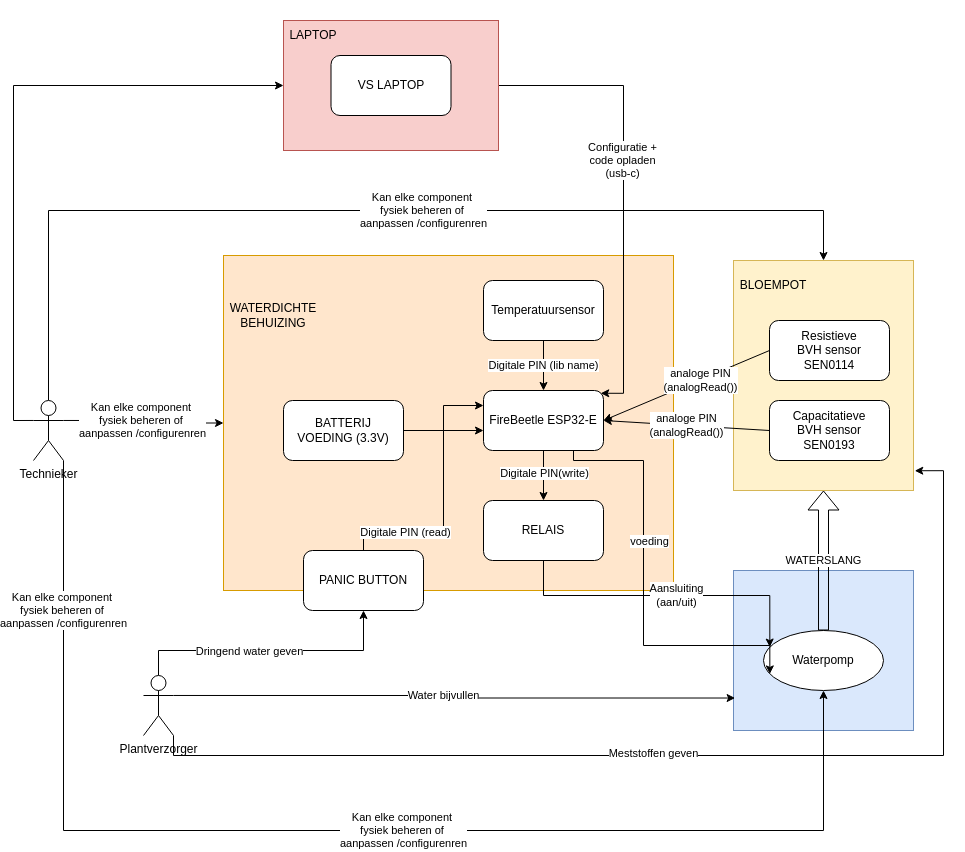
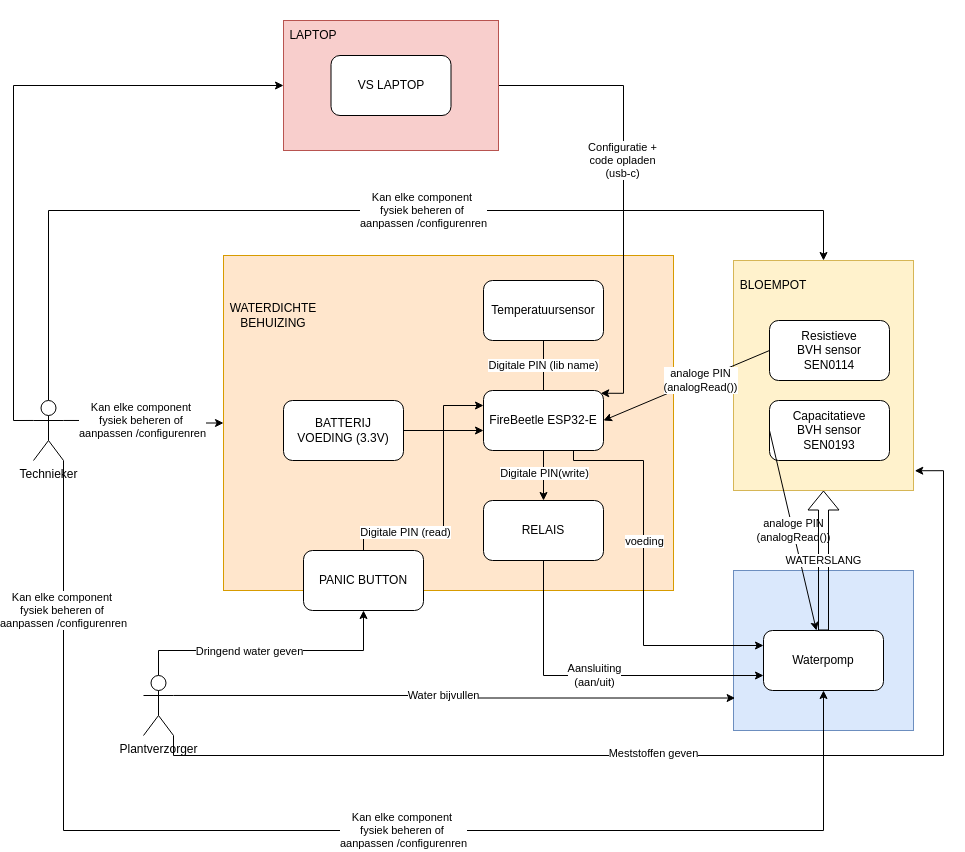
  <mxCell id="0" />
  <mxCell id="1" parent="0" />
  <mxCell id="2" value="" style="rounded=0;whiteSpace=wrap;html=1;fillColor=#dae8fc;strokeColor=#6c8ebf;" vertex="1" parent="1"><mxGeometry x="720" y="570" width="180" height="160" as="geometry" /></mxCell>
  <mxCell id="3" value="" style="rounded=0;whiteSpace=wrap;html=1;fillColor=#ffe6cc;strokeColor=#d79b00;" vertex="1" parent="1"><mxGeometry x="210" y="255" width="450" height="335" as="geometry" /></mxCell>
  <mxCell id="4" value="&lt;div&gt;BATTERIJ&lt;/div&gt;VOEDING (3.3V)" style="rounded=1;whiteSpace=wrap;html=1;" vertex="1" parent="1"><mxGeometry x="270" y="400" width="120" height="60" as="geometry" /></mxCell>
  <mxCell id="5" style="edgeStyle=orthogonalEdgeStyle;rounded=0;orthogonalLoop=1;jettySize=auto;html=1;exitX=0.5;exitY=1;exitDx=0;exitDy=0;entryX=0.5;entryY=0;entryDx=0;entryDy=0;" edge="1" parent="1" source="9" target="25"><mxGeometry relative="1" as="geometry" /></mxCell>
  <mxCell id="6" value="Digitale PIN(write)" style="edgeLabel;html=1;align=center;verticalAlign=middle;resizable=0;points=[];" vertex="1" connectable="0" parent="5"><mxGeometry x="-0.115" relative="1" as="geometry"><mxPoint as="offset" /></mxGeometry></mxCell>
  <mxCell id="7" style="edgeStyle=orthogonalEdgeStyle;rounded=0;orthogonalLoop=1;jettySize=auto;html=1;exitX=0.75;exitY=1;exitDx=0;exitDy=0;entryX=0;entryY=0.25;entryDx=0;entryDy=0;" edge="1" parent="1" source="9" target="21"><mxGeometry relative="1" as="geometry"><mxPoint x="610" y="450" as="sourcePoint" /><mxPoint x="770" y="645" as="targetPoint" /><Array as="points"><mxPoint x="560" y="460" /><mxPoint x="630" y="460" /><mxPoint x="630" y="645" /></Array></mxGeometry></mxCell>
  <mxCell id="8" value="voeding" style="edgeLabel;html=1;align=center;verticalAlign=middle;resizable=0;points=[];" vertex="1" connectable="0" parent="7"><mxGeometry x="0.416" y="2" relative="1" as="geometry"><mxPoint x="-8" y="-103" as="offset" /></mxGeometry></mxCell>
  <mxCell id="9" value="FireBeetle ESP32&lt;span style=&quot;background-color: transparent; color: light-dark(rgb(0, 0, 0), rgb(255, 255, 255));&quot;&gt;-E&lt;/span&gt;" style="rounded=1;whiteSpace=wrap;html=1;" vertex="1" parent="1"><mxGeometry x="470" y="390" width="120" height="60" as="geometry" /></mxCell>
  <mxCell id="10" value="Temperatuursensor" style="rounded=1;whiteSpace=wrap;html=1;" vertex="1" parent="1"><mxGeometry x="470" y="280" width="120" height="60" as="geometry" /></mxCell>
  <mxCell id="11" value="" style="rounded=0;whiteSpace=wrap;html=1;fillColor=#fff2cc;strokeColor=#d6b656;" vertex="1" parent="1"><mxGeometry x="720" y="260" width="180" height="230" as="geometry" /></mxCell>
  <mxCell id="12" value="BLOEMPOT" style="text;html=1;align=center;verticalAlign=middle;whiteSpace=wrap;rounded=0;" vertex="1" parent="1"><mxGeometry x="730" y="270" width="60" height="30" as="geometry" /></mxCell>
  <mxCell id="13" value="Resistieve BVH&amp;nbsp;&lt;span style=&quot;background-color: transparent; color: light-dark(rgb(0, 0, 0), rgb(255, 255, 255));&quot;&gt;sensor&lt;/span&gt;&lt;div&gt;&lt;span style=&quot;background-color: transparent; color: light-dark(rgb(0, 0, 0), rgb(255, 255, 255));&quot;&gt;SEN0114&lt;/span&gt;&lt;/div&gt;" style="rounded=1;whiteSpace=wrap;html=1;" vertex="1" parent="1"><mxGeometry x="756" y="320" width="120" height="60" as="geometry" /></mxCell>
  <mxCell id="14" value="Capacitatieve BVH&amp;nbsp;&lt;span style=&quot;background-color: transparent; color: light-dark(rgb(0, 0, 0), rgb(255, 255, 255));&quot;&gt;sensor&lt;/span&gt;&lt;div&gt;&lt;span style=&quot;background-color: transparent;&quot;&gt;SEN0193&lt;/span&gt;&lt;/div&gt;" style="rounded=1;whiteSpace=wrap;html=1;" vertex="1" parent="1"><mxGeometry x="756" y="400" width="120" height="60" as="geometry" /></mxCell>
  <mxCell id="15" value="" style="endArrow=classic;html=1;rounded=0;exitX=1;exitY=0.5;exitDx=0;exitDy=0;entryX=0;entryY=0.5;entryDx=0;entryDy=0;" edge="1" parent="1" source="4"><mxGeometry width="50" height="50" relative="1" as="geometry"><mxPoint x="680" y="440" as="sourcePoint" /><mxPoint x="470" y="430" as="targetPoint" /></mxGeometry></mxCell>
- <mxCell id="16" value="Digitale PIN (lib name)" style="endArrow=classic;html=1;rounded=0;exitX=0.5;exitY=1;exitDx=0;exitDy=0;entryX=0.5;entryY=0;entryDx=0;entryDy=0;" edge="1" parent="1" source="10" target="9"><mxGeometry width="50" height="50" relative="1" as="geometry"><mxPoint x="400" y="430" as="sourcePoint" /><mxPoint x="480" y="430" as="targetPoint" /></mxGeometry></mxCell>
- <mxCell id="17" value="analoge PIN&lt;div&gt;(analogRead())&lt;/div&gt;" style="endArrow=classic;html=1;rounded=0;exitX=0;exitY=0.5;exitDx=0;exitDy=0;entryX=1;entryY=0.5;entryDx=0;entryDy=0;" edge="1" parent="1" source="14" target="9"><mxGeometry width="50" height="50" relative="1" as="geometry"><mxPoint x="410" y="440" as="sourcePoint" /><mxPoint x="700" y="460" as="targetPoint" /></mxGeometry></mxCell>
+ <mxCell id="16" value="Digitale PIN (lib name)" style="endArrow=none;html=1;rounded=0;exitX=0.5;exitY=1;exitDx=0;exitDy=0;entryX=0.5;entryY=0;entryDx=0;entryDy=0;" edge="1" parent="1" source="10" target="9"><mxGeometry width="50" height="50" relative="1" as="geometry"><mxPoint x="400" y="430" as="sourcePoint" /><mxPoint x="480" y="430" as="targetPoint" /></mxGeometry></mxCell>
+ <mxCell id="17" value="analoge PIN&lt;div&gt;(analogRead())&lt;/div&gt;" style="endArrow=classic;html=1;rounded=0;exitX=0;exitY=0.5;exitDx=0;exitDy=0;" edge="1" parent="1" source="14" target="21"><mxGeometry width="50" height="50" relative="1" as="geometry"><mxPoint x="410" y="440" as="sourcePoint" /><mxPoint x="700" y="460" as="targetPoint" /></mxGeometry></mxCell>
  <mxCell id="18" value="" style="endArrow=classic;html=1;rounded=0;entryX=1;entryY=0.5;entryDx=0;entryDy=0;exitX=0;exitY=0.5;exitDx=0;exitDy=0;" edge="1" parent="1" source="13" target="9"><mxGeometry width="50" height="50" relative="1" as="geometry"><mxPoint x="690" y="330" as="sourcePoint" /><mxPoint x="500" y="450" as="targetPoint" /></mxGeometry></mxCell>
  <mxCell id="19" value="analoge PIN&lt;div&gt;(analogRead())&lt;/div&gt;" style="edgeLabel;html=1;align=center;verticalAlign=middle;resizable=0;points=[];" vertex="1" connectable="0" parent="18"><mxGeometry x="-0.17" relative="1" as="geometry"><mxPoint as="offset" /></mxGeometry></mxCell>
  <mxCell id="20" value="WATERDICHTE&lt;div&gt;BEHUIZING&lt;/div&gt;" style="text;html=1;align=center;verticalAlign=middle;whiteSpace=wrap;rounded=0;" vertex="1" parent="1"><mxGeometry x="230" y="300" width="60" height="30" as="geometry" /></mxCell>
- <mxCell id="21" value="Waterpomp" style="ellipse;whiteSpace=wrap;html=1;" vertex="1" parent="1"><mxGeometry x="750" y="630" width="120" height="60" as="geometry" /></mxCell>
+ <mxCell id="21" value="Waterpomp" style="rounded=1;whiteSpace=wrap;html=1;" vertex="1" parent="1"><mxGeometry x="750" y="630" width="120" height="60" as="geometry" /></mxCell>
  <mxCell id="22" value="WATERSLANG" style="shape=flexArrow;endArrow=classic;html=1;rounded=0;exitX=0.5;exitY=0;exitDx=0;exitDy=0;entryX=0.5;entryY=1;entryDx=0;entryDy=0;" edge="1" parent="1" source="21" target="11"><mxGeometry width="50" height="50" relative="1" as="geometry"><mxPoint x="780" y="510" as="sourcePoint" /><mxPoint x="820" y="490" as="targetPoint" /></mxGeometry></mxCell>
  <mxCell id="23" style="edgeStyle=orthogonalEdgeStyle;rounded=0;orthogonalLoop=1;jettySize=auto;html=1;exitX=0.5;exitY=1;exitDx=0;exitDy=0;entryX=0;entryY=0.75;entryDx=0;entryDy=0;" edge="1" parent="1" source="25" target="21"><mxGeometry relative="1" as="geometry" /></mxCell>
  <mxCell id="24" value="Aansluiting&lt;div&gt;(aan/uit)&lt;/div&gt;" style="edgeLabel;html=1;align=center;verticalAlign=middle;resizable=0;points=[];" vertex="1" connectable="0" parent="23"><mxGeometry x="-0.166" y="1" relative="1" as="geometry"><mxPoint x="25" as="offset" /></mxGeometry></mxCell>
  <mxCell id="25" value="RELAIS" style="rounded=1;whiteSpace=wrap;html=1;" vertex="1" parent="1"><mxGeometry x="470" y="500" width="120" height="60" as="geometry" /></mxCell>
  <mxCell id="26" style="edgeStyle=orthogonalEdgeStyle;rounded=0;orthogonalLoop=1;jettySize=auto;html=1;exitX=0.5;exitY=1;exitDx=0;exitDy=0;entryX=0;entryY=0.25;entryDx=0;entryDy=0;" edge="1" parent="1" source="28" target="9"><mxGeometry relative="1" as="geometry"><Array as="points"><mxPoint x="350" y="530" /><mxPoint x="430" y="530" /><mxPoint x="430" y="405" /></Array></mxGeometry></mxCell>
  <mxCell id="27" value="Digitale PIN (read)" style="edgeLabel;html=1;align=center;verticalAlign=middle;resizable=0;points=[];" vertex="1" connectable="0" parent="26"><mxGeometry x="-0.258" y="-1" relative="1" as="geometry"><mxPoint as="offset" /></mxGeometry></mxCell>
  <mxCell id="28" value="PANIC BUTTON" style="rounded=1;whiteSpace=wrap;html=1;" vertex="1" parent="1"><mxGeometry x="290" y="550" width="120" height="60" as="geometry" /></mxCell>
  <mxCell id="29" style="edgeStyle=orthogonalEdgeStyle;rounded=0;orthogonalLoop=1;jettySize=auto;html=1;exitX=0.5;exitY=0;exitDx=0;exitDy=0;exitPerimeter=0;entryX=0.5;entryY=1;entryDx=0;entryDy=0;" edge="1" parent="1" source="33" target="28"><mxGeometry relative="1" as="geometry"><Array as="points"><mxPoint x="145" y="650" /><mxPoint x="350" y="650" /></Array></mxGeometry></mxCell>
  <mxCell id="30" value="Dringend water geven" style="edgeLabel;html=1;align=center;verticalAlign=middle;resizable=0;points=[];" vertex="1" connectable="0" parent="29"><mxGeometry x="-0.637" y="2" relative="1" as="geometry"><mxPoint x="66" y="2" as="offset" /></mxGeometry></mxCell>
  <mxCell id="31" style="edgeStyle=orthogonalEdgeStyle;rounded=0;orthogonalLoop=1;jettySize=auto;html=1;exitX=1;exitY=1;exitDx=0;exitDy=0;exitPerimeter=0;entryX=1.007;entryY=0.914;entryDx=0;entryDy=0;entryPerimeter=0;" edge="1" parent="1" source="33" target="11"><mxGeometry relative="1" as="geometry"><mxPoint x="690" y="470" as="targetPoint" /><Array as="points"><mxPoint x="160" y="755" /><mxPoint x="930" y="755" /><mxPoint x="930" y="470" /></Array></mxGeometry></mxCell>
  <mxCell id="32" value="Meststoffen geven" style="edgeLabel;html=1;align=center;verticalAlign=middle;resizable=0;points=[];" vertex="1" connectable="0" parent="31"><mxGeometry x="0.95" y="1" relative="1" as="geometry"><mxPoint x="-289" y="281" as="offset" /></mxGeometry></mxCell>
  <mxCell id="33" value="Plantverzorger" style="shape=umlActor;verticalLabelPosition=bottom;verticalAlign=top;html=1;outlineConnect=0;" vertex="1" parent="1"><mxGeometry x="130" y="675" width="30" height="60" as="geometry" /></mxCell>
  <mxCell id="34" style="edgeStyle=orthogonalEdgeStyle;rounded=0;orthogonalLoop=1;jettySize=auto;html=1;exitX=1;exitY=0.333;exitDx=0;exitDy=0;exitPerimeter=0;entryX=0;entryY=0.5;entryDx=0;entryDy=0;" edge="1" parent="1" source="39" target="3"><mxGeometry relative="1" as="geometry" /></mxCell>
  <mxCell id="35" value="Kan elke component&amp;nbsp;&lt;div&gt;fysiek beheren of&amp;nbsp;&lt;/div&gt;&lt;div&gt;aanpassen /configurenren&lt;/div&gt;" style="edgeLabel;html=1;align=center;verticalAlign=middle;resizable=0;points=[];" vertex="1" connectable="0" parent="34"><mxGeometry x="-0.277" y="-2" relative="1" as="geometry"><mxPoint x="20" y="-2" as="offset" /></mxGeometry></mxCell>
  <mxCell id="36" style="edgeStyle=orthogonalEdgeStyle;rounded=0;orthogonalLoop=1;jettySize=auto;html=1;exitX=0.5;exitY=0;exitDx=0;exitDy=0;exitPerimeter=0;entryX=0.5;entryY=0;entryDx=0;entryDy=0;" edge="1" parent="1" source="39" target="11"><mxGeometry relative="1" as="geometry"><mxPoint x="34.667" y="180" as="targetPoint" /><Array as="points"><mxPoint x="35" y="210" /><mxPoint x="810" y="210" /></Array></mxGeometry></mxCell>
  <mxCell id="37" style="edgeStyle=orthogonalEdgeStyle;rounded=0;orthogonalLoop=1;jettySize=auto;html=1;exitX=1;exitY=1;exitDx=0;exitDy=0;exitPerimeter=0;entryX=0.5;entryY=1;entryDx=0;entryDy=0;" edge="1" parent="1" source="39" target="21"><mxGeometry relative="1" as="geometry"><Array as="points"><mxPoint x="50" y="830" /><mxPoint x="810" y="830" /></Array></mxGeometry></mxCell>
  <mxCell id="38" style="edgeStyle=orthogonalEdgeStyle;rounded=0;orthogonalLoop=1;jettySize=auto;html=1;exitX=0;exitY=0.333;exitDx=0;exitDy=0;exitPerimeter=0;entryX=0;entryY=0.5;entryDx=0;entryDy=0;" edge="1" parent="1" source="39" target="47"><mxGeometry relative="1" as="geometry" /></mxCell>
  <mxCell id="39" value="Technieker" style="shape=umlActor;verticalLabelPosition=bottom;verticalAlign=top;html=1;outlineConnect=0;" vertex="1" parent="1"><mxGeometry x="20" y="400" width="30" height="60" as="geometry" /></mxCell>
  <mxCell id="40" style="edgeStyle=orthogonalEdgeStyle;rounded=0;orthogonalLoop=1;jettySize=auto;html=1;exitX=1;exitY=0.333;exitDx=0;exitDy=0;exitPerimeter=0;entryX=0.009;entryY=0.797;entryDx=0;entryDy=0;entryPerimeter=0;" edge="1" parent="1" source="33" target="2"><mxGeometry relative="1" as="geometry" /></mxCell>
  <mxCell id="41" value="Water bijvullen" style="edgeLabel;html=1;align=center;verticalAlign=middle;resizable=0;points=[];" vertex="1" connectable="0" parent="40"><mxGeometry x="-0.15" relative="1" as="geometry"><mxPoint x="30" as="offset" /></mxGeometry></mxCell>
  <mxCell id="42" value="Kan elke component&amp;nbsp;&lt;div&gt;fysiek beheren of&amp;nbsp;&lt;/div&gt;&lt;div&gt;aanpassen /configurenren&lt;/div&gt;" style="edgeLabel;html=1;align=center;verticalAlign=middle;resizable=0;points=[];" vertex="1" connectable="0" parent="1"><mxGeometry x="409.996" y="209.995" as="geometry" /></mxCell>
  <mxCell id="43" value="Kan elke component&amp;nbsp;&lt;div&gt;fysiek beheren of&amp;nbsp;&lt;/div&gt;&lt;div&gt;aanpassen /configurenren&lt;/div&gt;" style="edgeLabel;html=1;align=center;verticalAlign=middle;resizable=0;points=[];" vertex="1" connectable="0" parent="1"><mxGeometry x="389.996" y="829.995" as="geometry" /></mxCell>
  <mxCell id="44" value="Kan elke component&amp;nbsp;&lt;div&gt;fysiek beheren of&amp;nbsp;&lt;/div&gt;&lt;div&gt;aanpassen /configurenren&lt;/div&gt;" style="edgeLabel;html=1;align=center;verticalAlign=middle;resizable=0;points=[];" vertex="1" connectable="0" parent="1"><mxGeometry x="49.996" y="609.995" as="geometry" /></mxCell>
  <mxCell id="45" style="edgeStyle=orthogonalEdgeStyle;rounded=0;orthogonalLoop=1;jettySize=auto;html=1;exitX=0.998;exitY=0.592;exitDx=0;exitDy=0;entryX=0.977;entryY=0.046;entryDx=0;entryDy=0;exitPerimeter=0;entryPerimeter=0;" edge="1" parent="1" source="47" target="9"><mxGeometry relative="1" as="geometry"><mxPoint x="510" y="75" as="sourcePoint" /><mxPoint x="615" y="380" as="targetPoint" /><Array as="points"><mxPoint x="485" y="85" /><mxPoint x="610" y="85" /><mxPoint x="610" y="393" /></Array></mxGeometry></mxCell>
  <mxCell id="46" value="Configuratie +&lt;div&gt;code opladen&lt;/div&gt;&lt;div&gt;(usb-c)&lt;/div&gt;" style="edgeLabel;html=1;align=center;verticalAlign=middle;resizable=0;points=[];" vertex="1" connectable="0" parent="45"><mxGeometry x="-0.173" y="-2" relative="1" as="geometry"><mxPoint y="19" as="offset" /></mxGeometry></mxCell>
  <mxCell id="47" value="" style="rounded=0;whiteSpace=wrap;html=1;fillColor=#f8cecc;strokeColor=#b85450;" vertex="1" parent="1"><mxGeometry x="270" y="20" width="215" height="130" as="geometry" /></mxCell>
  <mxCell id="48" value="LAPTOP" style="text;html=1;align=center;verticalAlign=middle;whiteSpace=wrap;rounded=0;" vertex="1" parent="1"><mxGeometry x="270" y="20" width="60" height="30" as="geometry" /></mxCell>
  <mxCell id="49" value="VS LAPTOP" style="rounded=1;whiteSpace=wrap;html=1;" vertex="1" parent="1"><mxGeometry x="317.5" y="55" width="120" height="60" as="geometry" /></mxCell>
